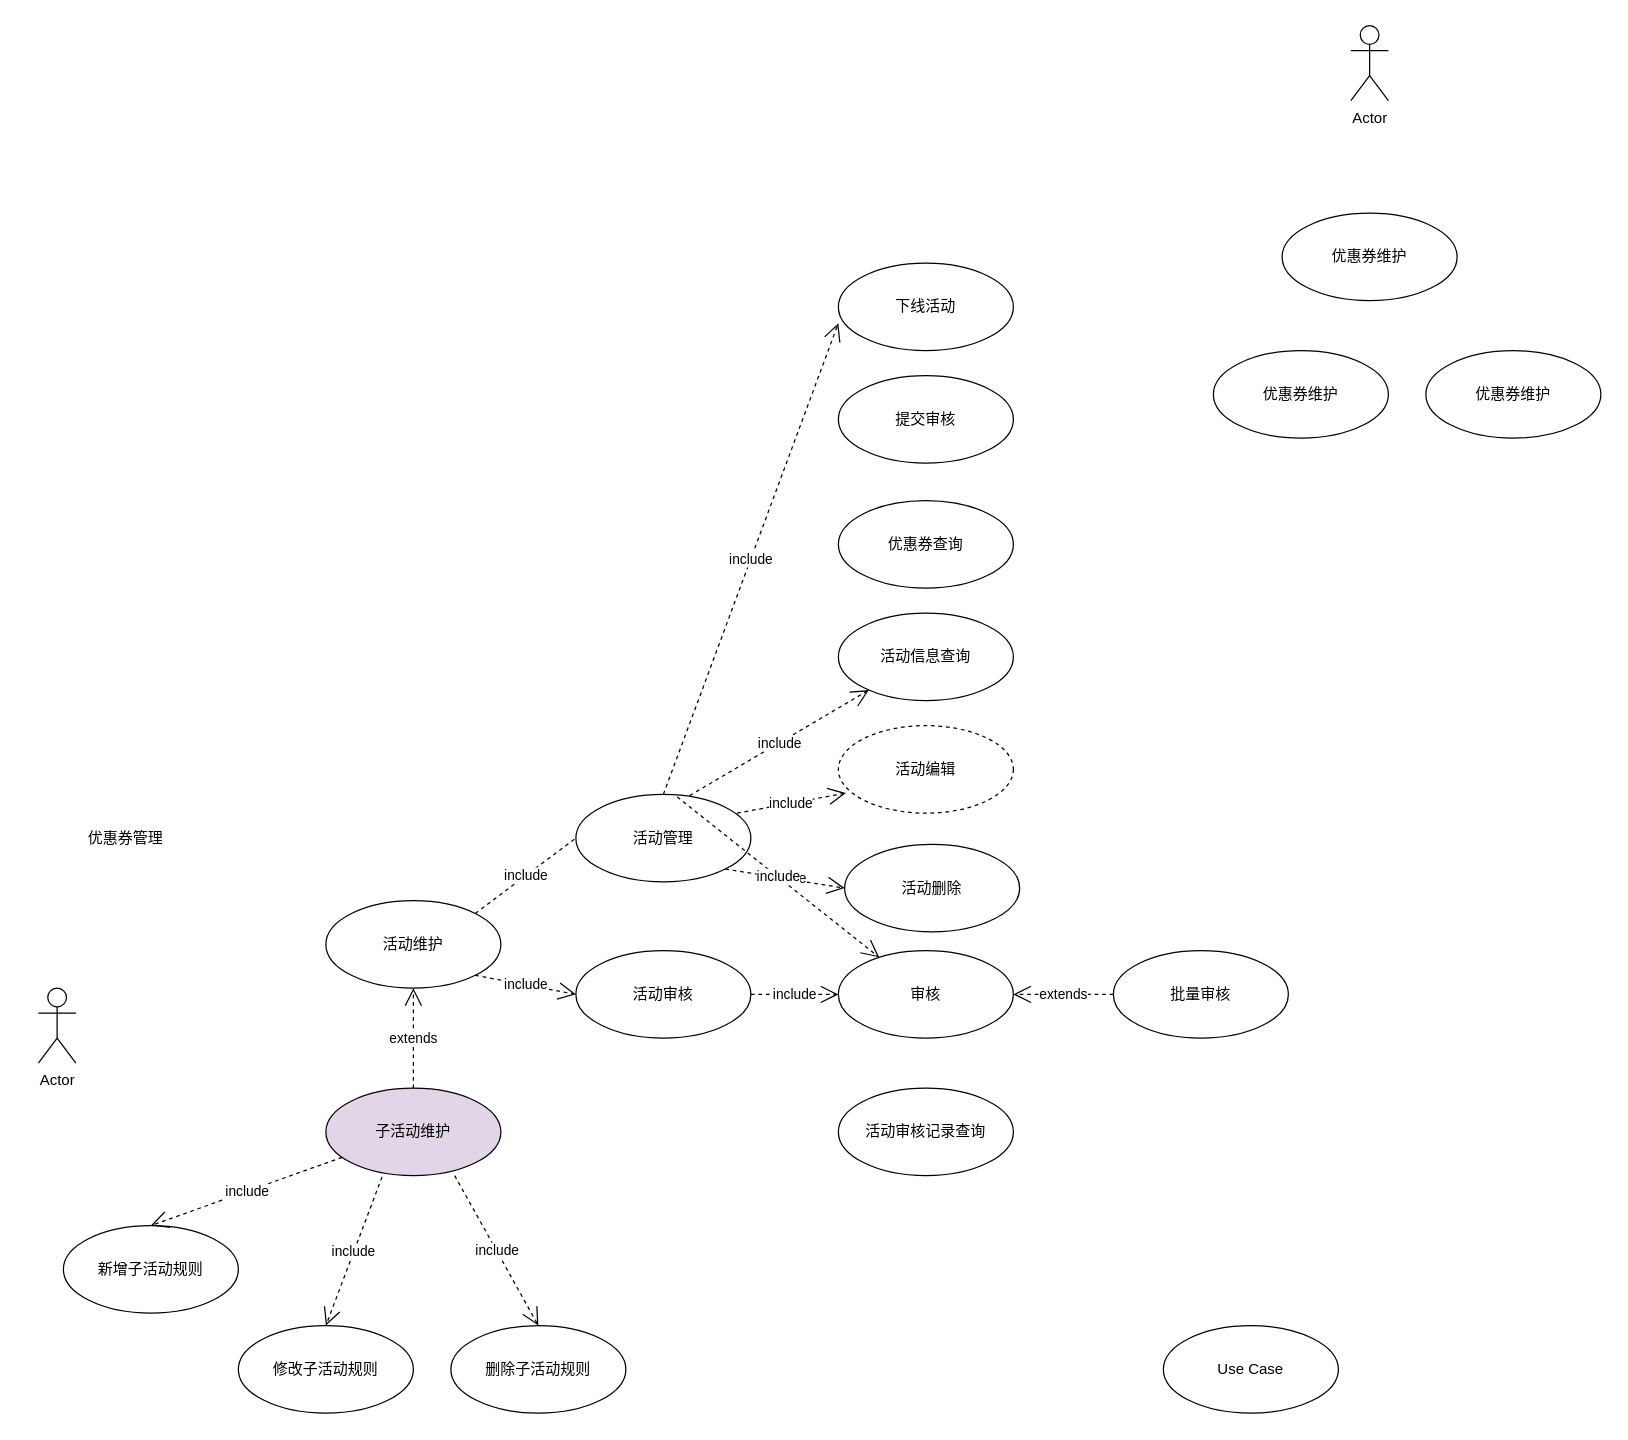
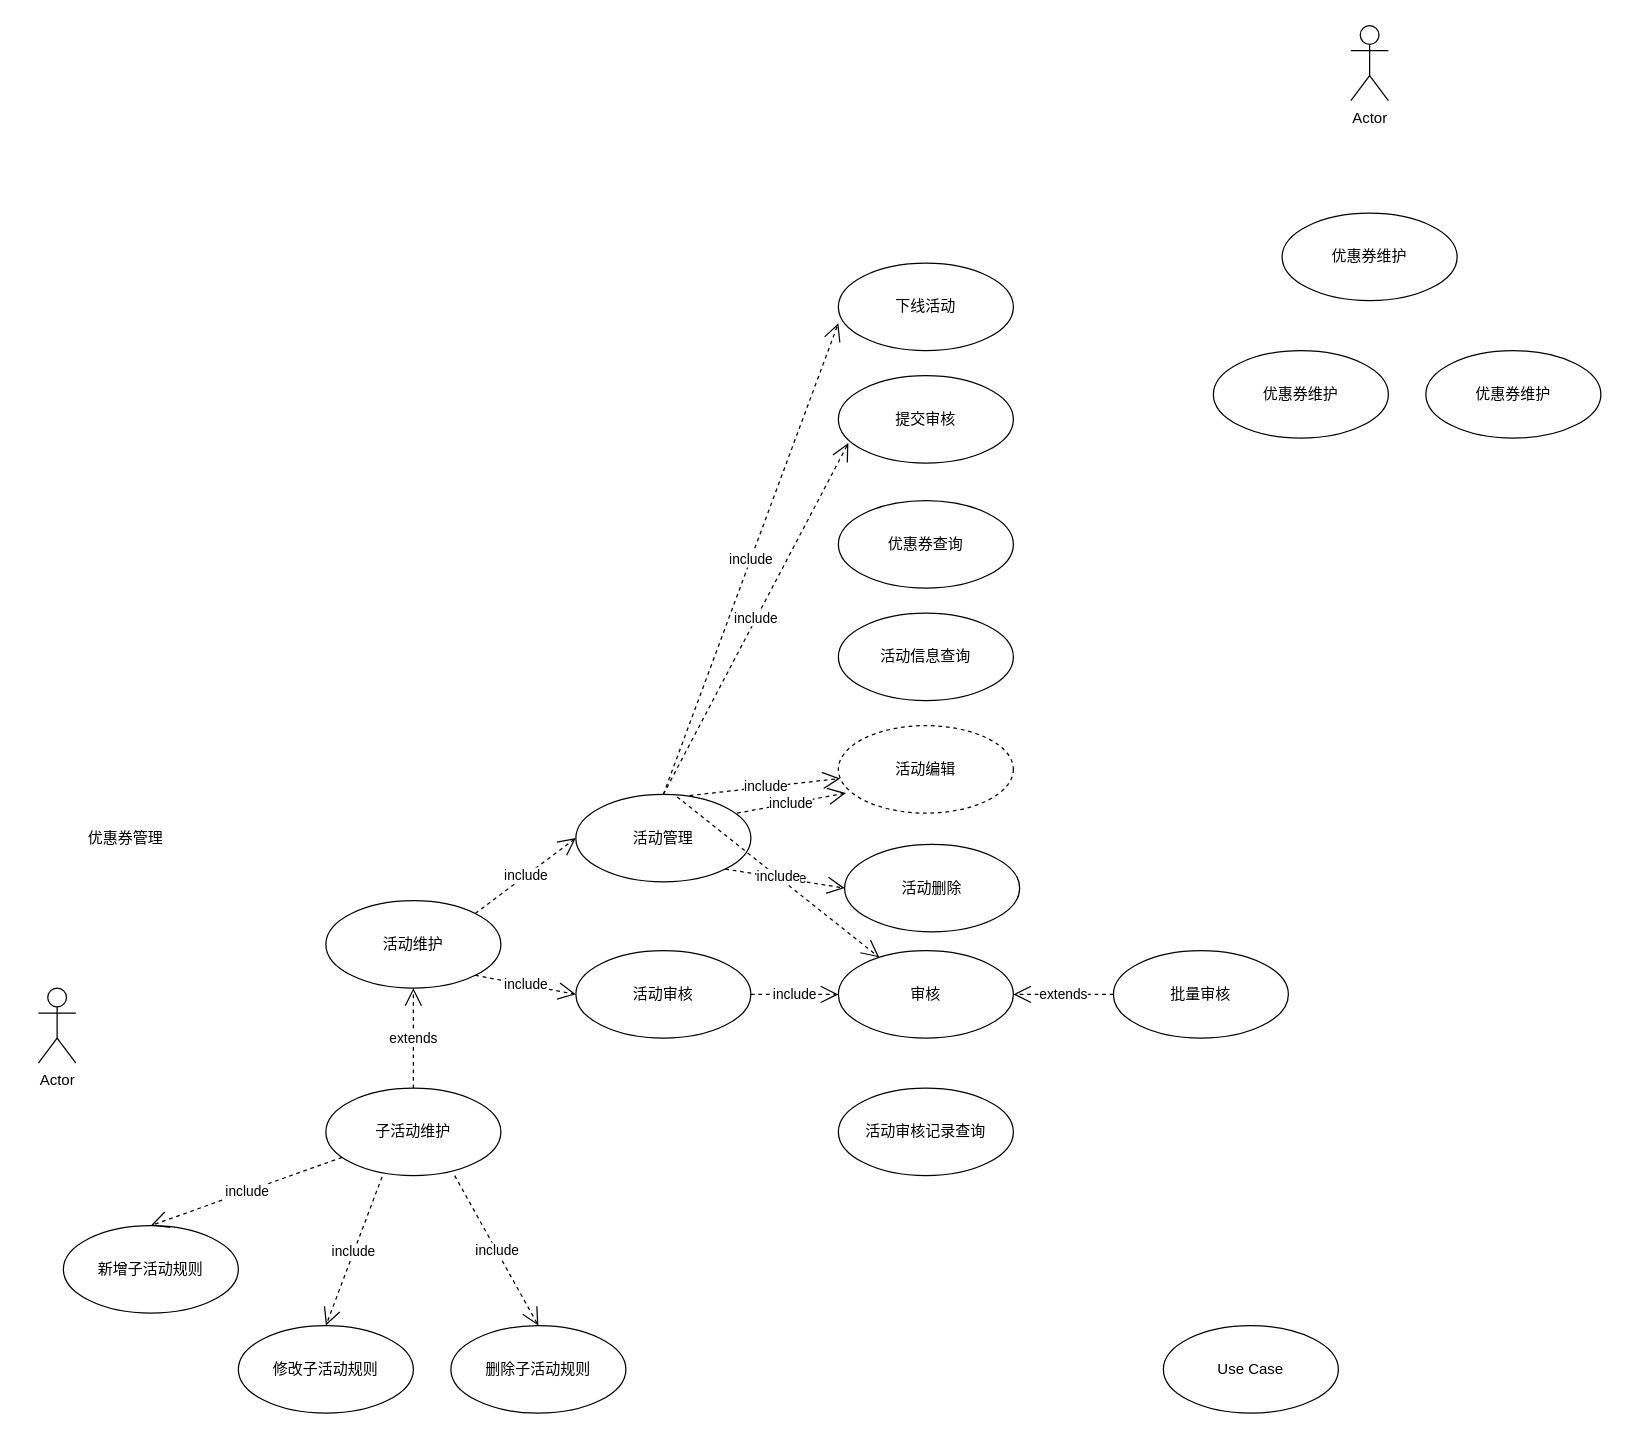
  <mxCell id="0" />
  <mxCell id="1" parent="0" />
  <mxCell id="2" value="Actor" style="shape=umlActor;verticalLabelPosition=bottom;verticalAlign=top;html=1;" vertex="1" parent="1"><mxGeometry x="30" y="790" width="30" height="60" as="geometry" /></mxCell>
  <mxCell id="3" value="活动维护" style="ellipse;whiteSpace=wrap;html=1;" vertex="1" parent="1"><mxGeometry x="260" y="720" width="140" height="70" as="geometry" /></mxCell>
  <mxCell id="4" value="优惠券管理" style="text;html=1;strokeColor=none;fillColor=none;align=center;verticalAlign=middle;whiteSpace=wrap;rounded=0;" vertex="1" parent="1"><mxGeometry x="20" y="630" width="160" height="80" as="geometry" /></mxCell>
  <mxCell id="5" value="优惠券维护" style="ellipse;whiteSpace=wrap;html=1;" vertex="1" parent="1"><mxGeometry x="1025" y="170" width="140" height="70" as="geometry" /></mxCell>
- <mxCell id="6" value="子活动维护" style="ellipse;whiteSpace=wrap;html=1;fillColor=#e1d5e7;" vertex="1" parent="1"><mxGeometry x="260" y="870" width="140" height="70" as="geometry" /></mxCell>
+ <mxCell id="6" value="子活动维护" style="ellipse;whiteSpace=wrap;html=1;" vertex="1" parent="1"><mxGeometry x="260" y="870" width="140" height="70" as="geometry" /></mxCell>
  <mxCell id="7" value="extends" style="endArrow=open;endSize=12;dashed=1;html=1;exitX=0.5;exitY=0;exitDx=0;exitDy=0;" edge="1" parent="1" source="6" target="3"><mxGeometry width="160" relative="1" as="geometry"><mxPoint x="180" y="920" as="sourcePoint" /><mxPoint x="340" y="920" as="targetPoint" /></mxGeometry></mxCell>
  <mxCell id="8" value="Use Case" style="ellipse;whiteSpace=wrap;html=1;" vertex="1" parent="1"><mxGeometry x="930" y="1060" width="140" height="70" as="geometry" /></mxCell>
  <mxCell id="9" value="Actor" style="shape=umlActor;verticalLabelPosition=bottom;verticalAlign=top;html=1;" vertex="1" parent="1"><mxGeometry x="1080" y="20" width="30" height="60" as="geometry" /></mxCell>
  <mxCell id="10" value="新增子活动规则" style="ellipse;whiteSpace=wrap;html=1;" vertex="1" parent="1"><mxGeometry x="50" y="980" width="140" height="70" as="geometry" /></mxCell>
  <mxCell id="11" value="修改子活动规则" style="ellipse;whiteSpace=wrap;html=1;" vertex="1" parent="1"><mxGeometry x="190" y="1060" width="140" height="70" as="geometry" /></mxCell>
  <mxCell id="12" value="删除子活动规则" style="ellipse;whiteSpace=wrap;html=1;" vertex="1" parent="1"><mxGeometry x="360" y="1060" width="140" height="70" as="geometry" /></mxCell>
  <mxCell id="13" value="include" style="endArrow=open;endSize=12;dashed=1;html=1;entryX=0.5;entryY=0;entryDx=0;entryDy=0;" edge="1" parent="1" source="6" target="10"><mxGeometry width="160" relative="1" as="geometry"><mxPoint x="320" y="870" as="sourcePoint" /><mxPoint x="480" y="870" as="targetPoint" /></mxGeometry></mxCell>
  <mxCell id="14" value="include" style="endArrow=open;endSize=12;dashed=1;html=1;entryX=0.5;entryY=0;entryDx=0;entryDy=0;exitX=0.321;exitY=1.014;exitDx=0;exitDy=0;exitPerimeter=0;" edge="1" parent="1" source="6"><mxGeometry width="160" relative="1" as="geometry"><mxPoint x="413.039" y="1005.343" as="sourcePoint" /><mxPoint x="260" y="1060" as="targetPoint" /></mxGeometry></mxCell>
  <mxCell id="15" value="include" style="endArrow=open;endSize=12;dashed=1;html=1;entryX=0.5;entryY=0;entryDx=0;entryDy=0;" edge="1" parent="1" target="12"><mxGeometry width="160" relative="1" as="geometry"><mxPoint x="363.039" y="940.003" as="sourcePoint" /><mxPoint x="210" y="994.66" as="targetPoint" /></mxGeometry></mxCell>
  <mxCell id="16" value="活动编辑" style="ellipse;whiteSpace=wrap;html=1;dashed=1;" vertex="1" parent="1"><mxGeometry x="670" width="140" height="70" as="geometry" y="580" /></mxCell>
  <mxCell id="17" value="活动信息查询" style="ellipse;whiteSpace=wrap;html=1;" vertex="1" parent="1"><mxGeometry x="670" y="490" width="140" height="70" as="geometry" /></mxCell>
  <mxCell id="18" value="提交审核" style="ellipse;whiteSpace=wrap;html=1;" vertex="1" parent="1"><mxGeometry x="670" y="300" width="140" height="70" as="geometry" /></mxCell>
  <mxCell id="19" value="审核" style="ellipse;whiteSpace=wrap;html=1;" vertex="1" parent="1"><mxGeometry x="670" y="760" width="140" height="70" as="geometry" /></mxCell>
  <mxCell id="20" value="活动管理" style="ellipse;whiteSpace=wrap;html=1;" vertex="1" parent="1"><mxGeometry x="460" y="635" width="140" height="70" as="geometry" /></mxCell>
  <mxCell id="21" value="活动审核" style="ellipse;whiteSpace=wrap;html=1;" vertex="1" parent="1"><mxGeometry x="460" y="760" width="140" height="70" as="geometry" /></mxCell>
  <mxCell id="22" value="活动审核记录查询" style="ellipse;whiteSpace=wrap;html=1;" vertex="1" parent="1"><mxGeometry x="670" y="870" width="140" height="70" as="geometry" /></mxCell>
  <mxCell id="23" value="批量审核" style="ellipse;whiteSpace=wrap;html=1;" vertex="1" parent="1"><mxGeometry x="890" y="760" width="140" height="70" as="geometry" /></mxCell>
  <mxCell id="24" value="活动删除" style="ellipse;whiteSpace=wrap;html=1;" vertex="1" parent="1"><mxGeometry x="675" y="675" width="140" height="70" as="geometry" /></mxCell>
- <mxCell id="25" value="include" style="endArrow=none;endSize=12;dashed=1;html=1;entryX=0;entryY=0.5;entryDx=0;entryDy=0;exitX=1;exitY=0;exitDx=0;exitDy=0;" edge="1" parent="1" source="3" target="20"><mxGeometry width="160" relative="1" as="geometry"><mxPoint x="283.039" y="935.343" as="sourcePoint" /><mxPoint x="130" y="990" as="targetPoint" /></mxGeometry></mxCell>
+ <mxCell id="25" value="include" style="endArrow=open;endSize=12;dashed=1;html=1;entryX=0;entryY=0.5;entryDx=0;entryDy=0;exitX=1;exitY=0;exitDx=0;exitDy=0;" edge="1" parent="1" source="3" target="20"><mxGeometry width="160" relative="1" as="geometry"><mxPoint x="283.039" y="935.343" as="sourcePoint" /><mxPoint x="130" y="990" as="targetPoint" /></mxGeometry></mxCell>
  <mxCell id="26" value="include" style="endArrow=open;endSize=12;dashed=1;html=1;entryX=0;entryY=0.5;entryDx=0;entryDy=0;exitX=1;exitY=1;exitDx=0;exitDy=0;" edge="1" parent="1" source="3" target="21"><mxGeometry width="160" relative="1" as="geometry"><mxPoint x="389.497" y="740.251" as="sourcePoint" /><mxPoint x="470" y="680" as="targetPoint" /></mxGeometry></mxCell>
  <mxCell id="27" value="include" style="endArrow=open;endSize=12;dashed=1;html=1;entryX=0;entryY=0.5;entryDx=0;entryDy=0;exitX=1;exitY=0.5;exitDx=0;exitDy=0;" edge="1" parent="1" source="21" target="19"><mxGeometry width="160" relative="1" as="geometry"><mxPoint x="599.997" y="790.251" as="sourcePoint" /><mxPoint x="680.5" y="730" as="targetPoint" /></mxGeometry></mxCell>
  <mxCell id="28" value="extends" style="endArrow=open;endSize=12;dashed=1;html=1;exitX=0;exitY=0.5;exitDx=0;exitDy=0;entryX=1;entryY=0.5;entryDx=0;entryDy=0;" edge="1" parent="1" source="23" target="19"><mxGeometry width="160" relative="1" as="geometry"><mxPoint x="340" y="880" as="sourcePoint" /><mxPoint x="340" y="800" as="targetPoint" /></mxGeometry></mxCell>
  <mxCell id="29" value="include" style="endArrow=open;endSize=12;dashed=1;html=1;entryX=0;entryY=0.5;entryDx=0;entryDy=0;exitX=1;exitY=1;exitDx=0;exitDy=0;" edge="1" parent="1" source="20" target="24"><mxGeometry width="160" relative="1" as="geometry"><mxPoint x="600" y="669.5" as="sourcePoint" /><mxPoint x="670" y="669.5" as="targetPoint" /></mxGeometry></mxCell>
  <mxCell id="30" value="include" style="endArrow=open;endSize=12;dashed=1;html=1;entryX=0.043;entryY=0.771;entryDx=0;entryDy=0;entryPerimeter=0;" edge="1" parent="1" target="16"><mxGeometry width="160" relative="1" as="geometry"><mxPoint x="589" y="650" as="sourcePoint" /><mxPoint x="680" y="650.25" as="targetPoint" /></mxGeometry></mxCell>
- <mxCell id="31" value="include" style="endArrow=open;endSize=12;dashed=1;html=1;exitX=0.65;exitY=0.014;exitDx=0;exitDy=0;exitPerimeter=0;" edge="1" parent="1" source="20" target="17"><mxGeometry width="160" relative="1" as="geometry"><mxPoint x="569.997" y="599.999" as="sourcePoint" /><mxPoint x="660.5" y="600.25" as="targetPoint" /></mxGeometry></mxCell>
+ <mxCell id="31" value="include" style="endArrow=open;endSize=12;dashed=1;html=1;exitX=0.65;exitY=0.014;exitDx=0;exitDy=0;exitPerimeter=0;" edge="1" parent="1" source="20" target="16"><mxGeometry width="160" relative="1" as="geometry"><mxPoint x="569.997" y="599.999" as="sourcePoint" /><mxPoint x="660.5" y="600.25" as="targetPoint" /></mxGeometry></mxCell>
+ <mxCell id="32" value="include" style="endArrow=open;endSize=12;dashed=1;html=1;entryX=0.057;entryY=0.771;entryDx=0;entryDy=0;exitX=0.5;exitY=0;exitDx=0;exitDy=0;entryPerimeter=0;" edge="1" parent="1" source="20" target="18"><mxGeometry width="160" relative="1" as="geometry"><mxPoint x="569.997" y="519.499" as="sourcePoint" /><mxPoint x="660.5" y="519.75" as="targetPoint" /></mxGeometry></mxCell>
  <mxCell id="33" value="优惠券查询" style="ellipse;whiteSpace=wrap;html=1;" vertex="1" parent="1"><mxGeometry x="670" y="400" width="140" height="70" as="geometry" /></mxCell>
  <mxCell id="34" value="include" style="endArrow=open;endSize=12;dashed=1;html=1;exitX=0.579;exitY=0.029;exitDx=0;exitDy=0;exitPerimeter=0;" edge="1" parent="1" source="20" target="19"><mxGeometry width="160" relative="1" as="geometry"><mxPoint x="540" y="630" as="sourcePoint" /><mxPoint x="687.98" y="363.97" as="targetPoint" /></mxGeometry></mxCell>
  <mxCell id="35" value="优惠券维护" style="ellipse;whiteSpace=wrap;html=1;" vertex="1" parent="1"><mxGeometry x="970" y="280" width="140" height="70" as="geometry" /></mxCell>
  <mxCell id="36" value="优惠券维护" style="ellipse;whiteSpace=wrap;html=1;" vertex="1" parent="1"><mxGeometry x="1140" y="280" width="140" height="70" as="geometry" /></mxCell>
  <mxCell id="37" value="下线活动" style="ellipse;whiteSpace=wrap;html=1;" vertex="1" parent="1"><mxGeometry x="670" y="210" width="140" height="70" as="geometry" /></mxCell>
  <mxCell id="38" value="include" style="endArrow=open;endSize=12;dashed=1;html=1;entryX=0;entryY=0.686;entryDx=0;entryDy=0;exitX=0.5;exitY=0;exitDx=0;exitDy=0;entryPerimeter=0;" edge="1" parent="1" source="20" target="37"><mxGeometry width="160" relative="1" as="geometry"><mxPoint x="540" y="645" as="sourcePoint" /><mxPoint x="687.98" y="363.97" as="targetPoint" /></mxGeometry></mxCell>
